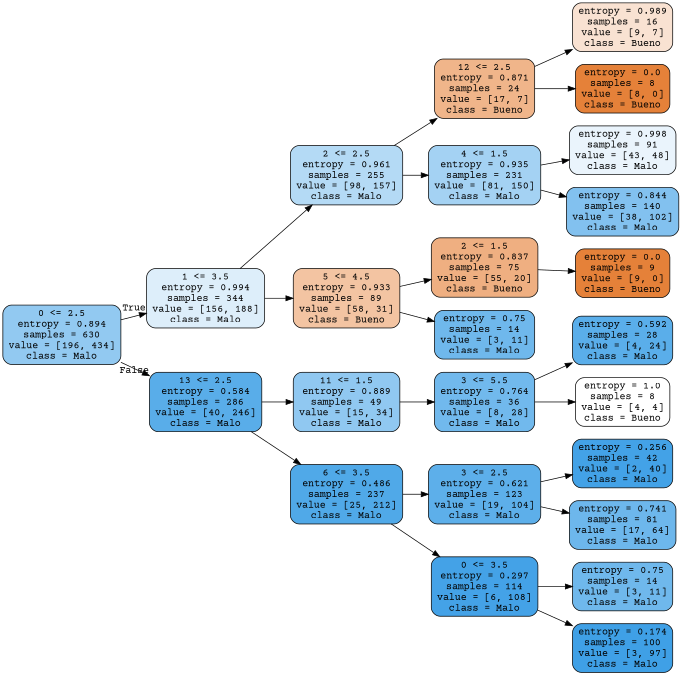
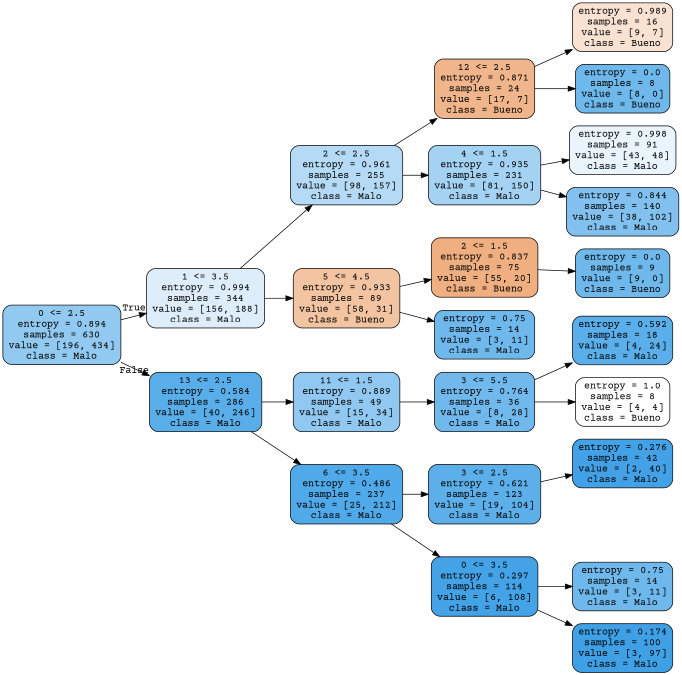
  digraph {
    fontname="Courier Prime"
    rankdir=LR
    node [color=black fillcolor="#399de5b9" fontname="Courier Prime" shape=box style="filled, rounded"]
    edge [fontname="Courier Prime"]
    n1 [fillcolor="#399de58c" label="0 <= 2.5\nentropy = 0.894\nsamples = 630\nvalue = [196, 434]\nclass = Malo"]
    n2 [fillcolor="#399de52b" label="1 <= 3.5\nentropy = 0.994\nsamples = 344\nvalue = [156, 188]\nclass = Malo"]
    n3 [fillcolor="#399de5d6" label="13 <= 2.5\nentropy = 0.584\nsamples = 286\nvalue = [40, 246]\nclass = Malo"]
    n4 [fillcolor="#399de560" label="2 <= 2.5\nentropy = 0.961\nsamples = 255\nvalue = [98, 157]\nclass = Malo"]
    n5 [fillcolor="#e5813977" label="5 <= 4.5\nentropy = 0.933\nsamples = 89\nvalue = [58, 31]\nclass = Bueno"]
    n6 [fillcolor="#399de58e" label="11 <= 1.5\nentropy = 0.889\nsamples = 49\nvalue = [15, 34]\nclass = Malo"]
    n7 [fillcolor="#399de5e1" label="6 <= 3.5\nentropy = 0.486\nsamples = 237\nvalue = [25, 212]\nclass = Malo"]
    n8 [fillcolor="#e5813996" label="12 <= 2.5\nentropy = 0.871\nsamples = 24\nvalue = [17, 7]\nclass = Bueno"]
    n9 [fillcolor="#399de575" label="4 <= 1.5\nentropy = 0.935\nsamples = 231\nvalue = [81, 150]\nclass = Malo"]
    n10 [fillcolor="#e58139a2" label="2 <= 1.5\nentropy = 0.837\nsamples = 75\nvalue = [55, 20]\nclass = Bueno"]
    n11 [label="entropy = 0.75\nsamples = 14\nvalue = [3, 11]\nclass = Malo"]
    n12 [fillcolor="#e5813939" label="entropy = 0.989\nsamples = 16\nvalue = [9, 7]\nclass = Bueno"]
-   n13 [fillcolor="#e58139ff" label="entropy = 0.0\nsamples = 8\nvalue = [8, 0]\nclass = Bueno"]
+   n13 [label="entropy = 0.0\nsamples = 8\nvalue = [8, 0]\nclass = Bueno"]
    n14 [fillcolor="#399de51b" label="entropy = 0.998\nsamples = 91\nvalue = [43, 48]\nclass = Malo"]
    n15 [fillcolor="#399de5a0" label="entropy = 0.844\nsamples = 140\nvalue = [38, 102]\nclass = Malo"]
-   n16 [fillcolor="#e58139ff" label="entropy = 0.0\nsamples = 9\nvalue = [9, 0]\nclass = Bueno"]
+   n16 [label="entropy = 0.0\nsamples = 9\nvalue = [9, 0]\nclass = Bueno"]
    n17 [fillcolor="#399de5b6" label="3 <= 5.5\nentropy = 0.764\nsamples = 36\nvalue = [8, 28]\nclass = Malo"]
    n18 [fillcolor="#399de5d0" label="3 <= 2.5\nentropy = 0.621\nsamples = 123\nvalue = [19, 104]\nclass = Malo"]
    n19 [fillcolor="#399de5f1" label="0 <= 3.5\nentropy = 0.297\nsamples = 114\nvalue = [6, 108]\nclass = Malo"]
-   n20 [fillcolor="#399de5d4" label="entropy = 0.592\nsamples = 28\nvalue = [4, 24]\nclass = Malo"]
+   n20 [fillcolor="#399de5d4" label="entropy = 0.592\nsamples = 18\nvalue = [4, 24]\nclass = Malo"]
    n21 [fillcolor="#e5813900" label="entropy = 1.0\nsamples = 8\nvalue = [4, 4]\nclass = Bueno"]
-   n22 [fillcolor="#399de5f2" label="entropy = 0.256\nsamples = 42\nvalue = [2, 40]\nclass = Malo"]
-   n23 [fillcolor="#399de5bb" label="entropy = 0.741\nsamples = 81\nvalue = [17, 64]\nclass = Malo"]
+   n22 [fillcolor="#399de5f2" label="entropy = 0.276\nsamples = 42\nvalue = [2, 40]\nclass = Malo"]
    n24 [label="entropy = 0.75\nsamples = 14\nvalue = [3, 11]\nclass = Malo"]
    n25 [fillcolor="#399de5f7" label="entropy = 0.174\nsamples = 100\nvalue = [3, 97]\nclass = Malo"]
    n1 -> n2 [headlabel=True labelangle=45 labeldistance=2.5]
    n1 -> n3 [headlabel=False labelangle=-45 labeldistance=2.5]
    n2 -> n4
    n2 -> n5
    n3 -> n6
    n3 -> n7
    n4 -> n8
    n4 -> n9
    n5 -> n10
    n5 -> n11
    n6 -> n17
    n7 -> n18
    n7 -> n19
    n8 -> n12
    n8 -> n13
    n9 -> n14
    n9 -> n15
    n10 -> n16
    n17 -> n20
    n17 -> n21
    n18 -> n22
-   n18 -> n23
    n19 -> n24
    n19 -> n25
  }
